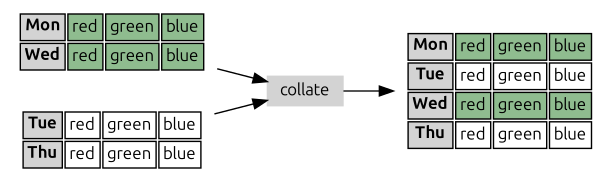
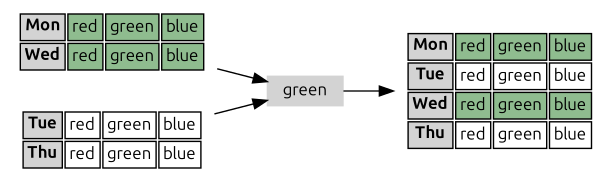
  digraph {
    rankdir=LR
    fontname=Ubuntu
    node [fontname=Ubuntu fontsize=12 shape=plaintext]
    edge [fontname=Ubuntu]
    n1 [label=<     <table border="0" cellborder="1">     <tr>     <td bgcolor="lightgray"><b>Mon</b></td>     <td bgcolor="darkseagreen">red</td>     <td bgcolor="darkseagreen">green</td>     <td bgcolor="darkseagreen">blue</td>     </tr>     <tr>     <td bgcolor="lightgray"><b>Wed</b></td>     <td bgcolor="darkseagreen">red</td>     <td bgcolor="darkseagreen">green</td>     <td bgcolor="darkseagreen">blue</td>     </tr>     </table>     >]
-   collate [color=lightgray height=0.2 shape=box style=filled]
+   collate [color=lightgray height=0.2 shape=box style=filled label=green]
    n3 [label=<     <table border="0" cellborder="1">     <tr>     <td bgcolor="lightgray"><b>Tue</b></td>     <td>red</td>     <td>green</td>     <td>blue</td>     </tr>     <tr>     <td bgcolor="lightgray"><b>Thu</b></td>     <td>red</td>     <td>green</td>     <td>blue</td>     </tr>     </table>     >]
    n4 [label=<     <table border="0" cellborder="1">     <tr>     <td bgcolor="lightgray"><b>Mon</b></td>     <td bgcolor="darkseagreen">red</td>     <td bgcolor="darkseagreen">green</td>     <td bgcolor="darkseagreen">blue</td>     </tr>     <tr>     <td bgcolor="lightgray"><b>Tue</b></td>     <td>red</td>     <td>green</td>     <td>blue</td>     </tr>     <tr>     <td bgcolor="lightgray"><b>Wed</b></td>     <td bgcolor="darkseagreen">red</td>     <td bgcolor="darkseagreen">green</td>     <td bgcolor="darkseagreen">blue</td>     </tr>     <tr>     <td bgcolor="lightgray"><b>Thu</b></td>     <td>red</td>     <td>green</td>     <td>blue</td>     </tr>     </table>     >]
    n1 -> collate
    collate -> n4
    n3 -> collate
  }
